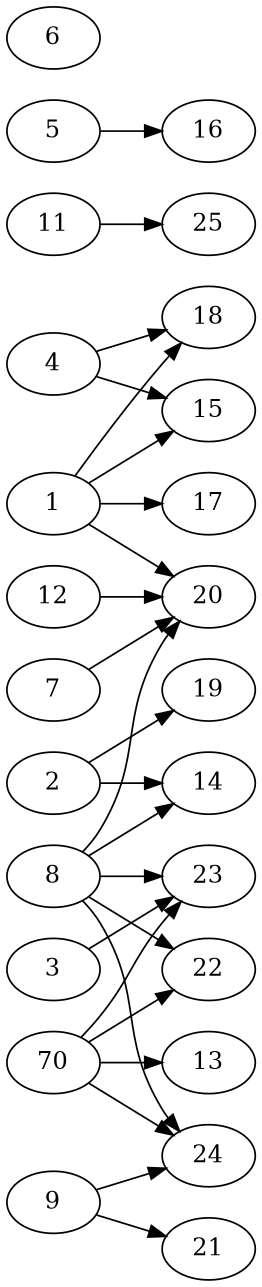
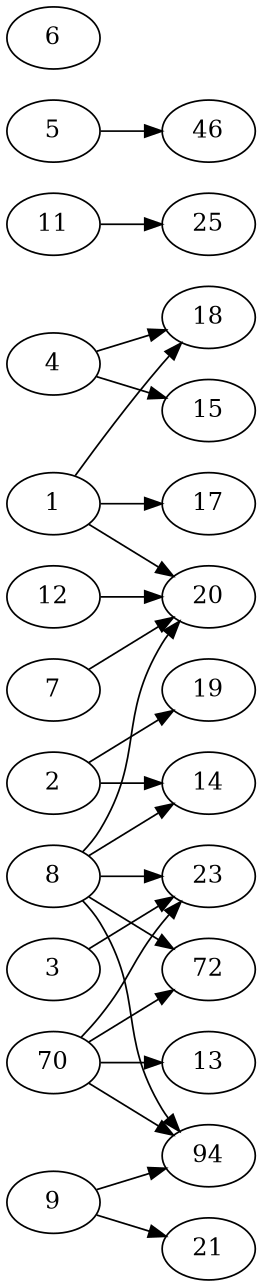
  digraph {
    rankdir=LR
    node [alpha=0.04]
    1 [alpha=0.01]
    15
    17 [alpha=0.08]
    18 [alpha=0.18]
    20
    25 [alpha=0.16]
    2 [alpha=0.17]
    14 [alpha=0.01]
    19 [alpha=0.19]
    3 [alpha=0.06]
    23 [alpha=0.03]
    4
    5 [alpha=0.11]
-   16 [alpha=0.08]
+   16 [alpha=0.08 label=46]
    6 [alpha=0.17]
    7 [alpha=0.17]
    8 [alpha=0.19]
-   22 [alpha=0.11]
-   24 [alpha=0.16]
+   22 [alpha=0.11 label=72]
+   24 [alpha=0.16 label=94]
    9 [alpha=0.10]
    21 [alpha=0.07]
    n22 [alpha=0.10 label=70]
    13 [alpha=0.00]
    11 [alpha=0.03]
    12 [alpha=0.09]
-   1 -> 15
    1 -> 17
    1 -> 18
    1 -> 20
    2 -> 14
    2 -> 19
    3 -> 23
    4 -> 15
    4 -> 18
    5 -> 16
    7 -> 20
    8 -> 20
    8 -> 14
    8 -> 23
    8 -> 22
    8 -> 24
    9 -> 24
    9 -> 21
    n22 -> 23
    n22 -> 22
    n22 -> 24
    n22 -> 13
    11 -> 25
    12 -> 20
  }
